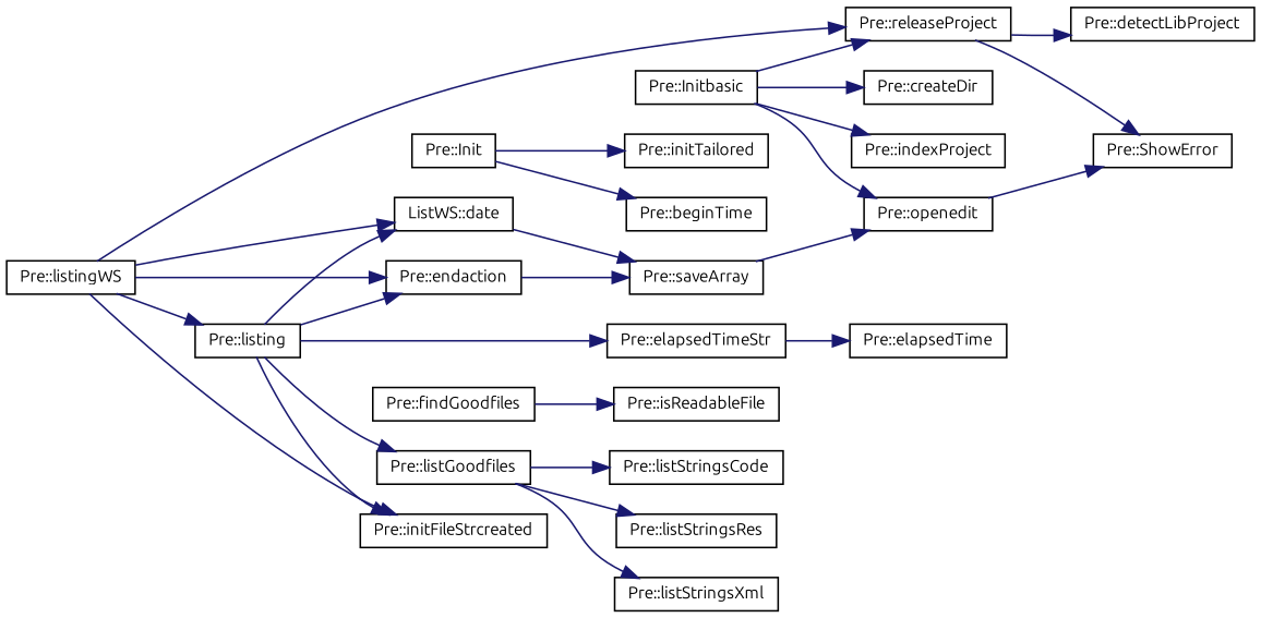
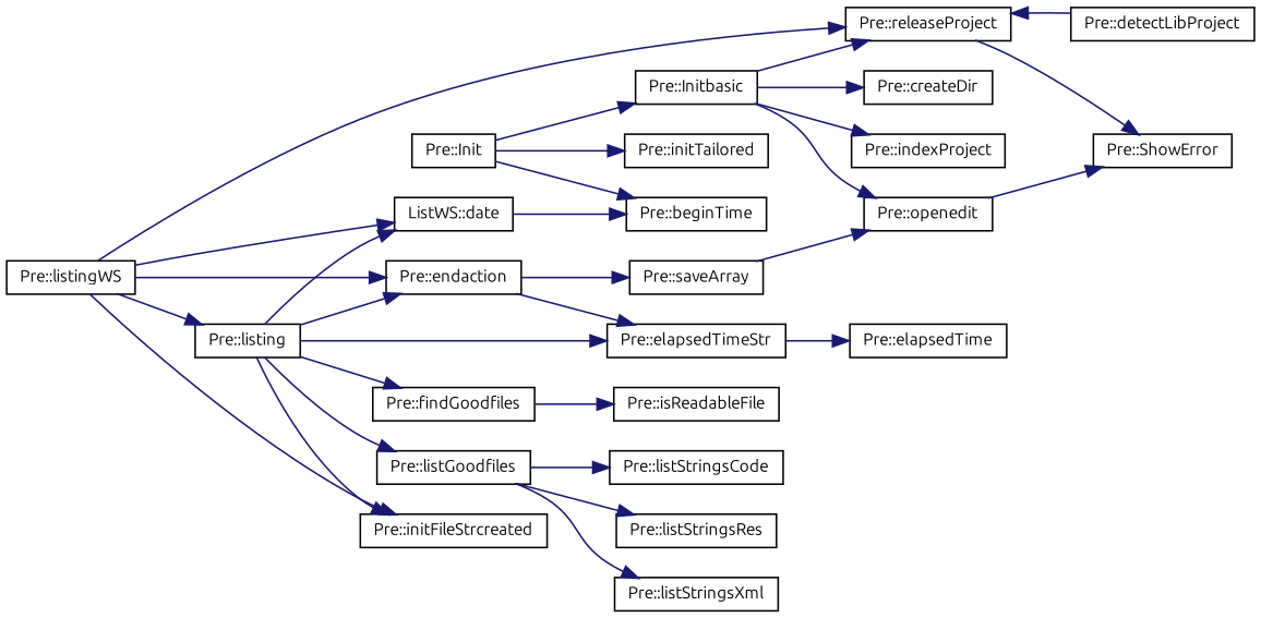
  digraph {
    fontname=Ubuntu
    rankdir=LR
    node [color=black fillcolor=white fontname=Ubuntu fontsize=10 shape=record style=filled]
    edge [color=midnightblue fontname=Ubuntu fontsize=10 labelfontname=Helvetica labelfontsize=10 style=solid]
    n1 [height=0.2 label="Pre::Init" width=0.4]
    n2 [height=0.2 label="Pre::Initbasic" width=0.4]
    n3 [height=0.2 label="Pre::initTailored" width=0.4]
    n4 [height=0.2 label="Pre::beginTime" width=0.4]
    n5 [height=0.2 label="Pre::listingWS" width=0.4]
    n6 [height=0.2 label="Pre::releaseProject" width=0.4]
    n7 [height=0.2 label="Pre::initFileStrcreated" width=0.4]
    n8 [height=0.2 label="ListWS::date" width=0.4]
    n9 [height=0.2 label="Pre::listing" width=0.4]
    n10 [height=0.2 label="Pre::endaction" width=0.4]
    n11 [height=0.2 label="Pre::indexProject" width=0.4]
    n12 [height=0.2 label="Pre::createDir" width=0.4]
    n13 [height=0.2 label="Pre::openedit" width=0.4]
    n14 [height=0.2 label="Pre::ShowError" width=0.4]
    n15 [height=0.2 label="Pre::detectLibProject" width=0.4]
    n16 [height=0.2 label="Pre::findGoodfiles" width=0.4]
    n17 [height=0.2 label="Pre::elapsedTimeStr" width=0.4]
    n18 [height=0.2 label="Pre::listGoodfiles" width=0.4]
    n19 [height=0.2 label="Pre::saveArray" width=0.4]
    n20 [height=0.2 label="Pre::isReadableFile" width=0.4]
    n21 [height=0.2 label="Pre::elapsedTime" width=0.4]
    n22 [height=0.2 label="Pre::listStringsCode" width=0.4]
    n23 [height=0.2 label="Pre::listStringsRes" width=0.4]
    n24 [height=0.2 label="Pre::listStringsXml" width=0.4]
+   n1 -> n2
    n1 -> n3
    n1 -> n4
    n2 -> n6
    n2 -> n11
    n2 -> n12
    n2 -> n13
    n5 -> n6
    n5 -> n7
    n5 -> n8
    n5 -> n9
    n5 -> n10
    n6 -> n14
-   n6 -> n15
-   n8 -> n19
+   n15 -> n6
+   n8 -> n4
    n9 -> n7
    n9 -> n8
    n9 -> n10
+   n9 -> n16
    n9 -> n17
    n9 -> n18
+   n10 -> n17
    n10 -> n19
    n13 -> n14
    n16 -> n20
    n17 -> n21
    n18 -> n22
    n18 -> n23
    n18 -> n24
    n19 -> n13
  }
